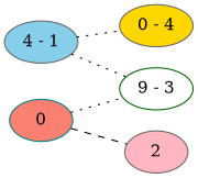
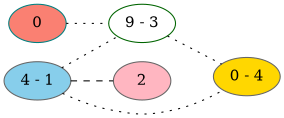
  graph {
    rankdir=LR
    node [color=gray40 style=filled]
    edge [style=dotted]
    n1 [fillcolor=skyblue label="4 - 1"]
    n2 [color=darkgreen fillcolor=white label="9 - 3"]
    2 [fillcolor=lightpink]
    n4 [fillcolor=gold label="0 - 4"]
    0 [color=teal fillcolor=salmon]
    n1 -- n2
-   0 -- 2 [style=dashed]
+   n1 -- 2 [style=dashed]
    n1 -- n4
+   n2 -- n4
    0 -- n2
  }
